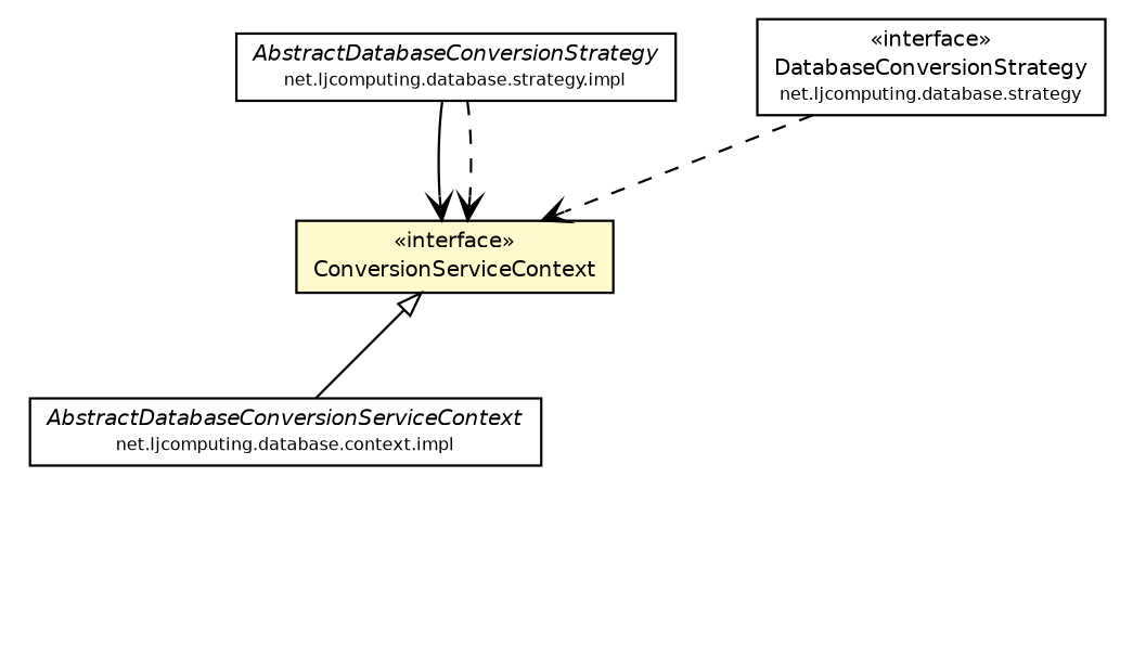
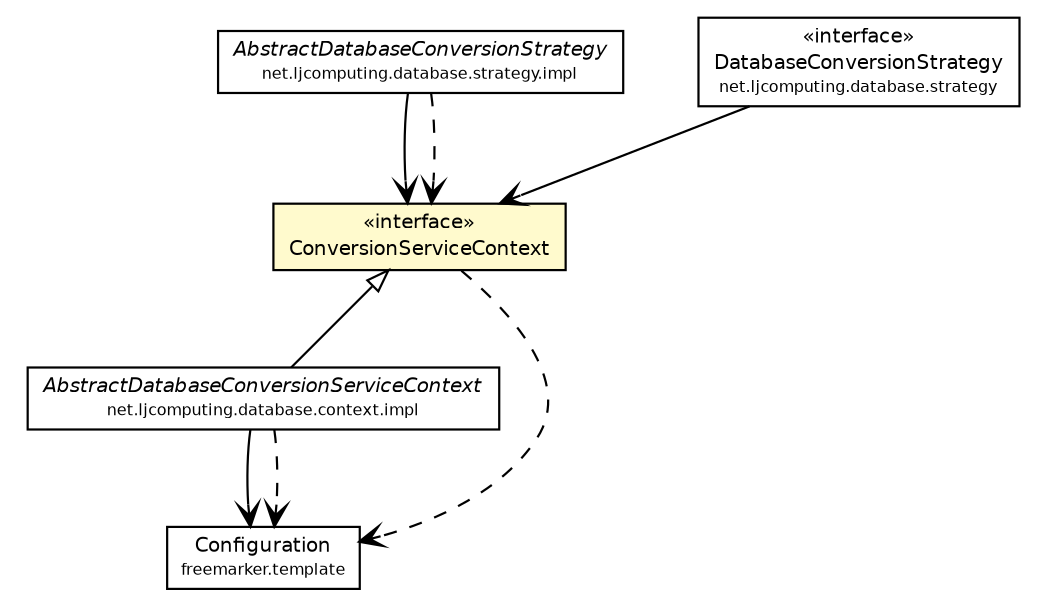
  digraph {
    nodesep=0.25
    ranksep=0.5
    node [fontcolor=black fontname=Helvetica fontsize=9.0 shape=plaintext]
    edge [fontname=Helvetica fontsize=10.0 headport=p labelfontname=Helvetica labelfontsize=10 style=dashed tailport=p arrowhead=open color=black fontcolor=black]
    n1 [label=<<table title="net.ljcomputing.database.context.ConversionServiceContext" border="0" cellborder="1" cellspacing="0" cellpadding="2" port="p" bgcolor="lemonChiffon" href="./ConversionServiceContext.html"> 		<tr><td><table border="0" cellspacing="0" cellpadding="1"> <tr><td align="center" balign="center"> &#171;interface&#187; </td></tr> <tr><td align="center" balign="center"> ConversionServiceContext </td></tr> 		</table></td></tr> 		</table>>]
    n2 [label=<<table title="net.ljcomputing.database.context.impl.AbstractDatabaseConversionServiceContext" border="0" cellborder="1" cellspacing="0" cellpadding="2" port="p" href="./impl/AbstractDatabaseConversionServiceContext.html"> 		<tr><td><table border="0" cellspacing="0" cellpadding="1"> <tr><td align="center" balign="center"><font face="Helvetica-Oblique"> AbstractDatabaseConversionServiceContext </font></td></tr> <tr><td align="center" balign="center"><font point-size="7.0"> net.ljcomputing.database.context.impl </font></td></tr> 		</table></td></tr> 		</table>>]
+   n3 [label=<<table title="freemarker.template.Configuration" border="0" cellborder="1" cellspacing="0" cellpadding="2" port="p"> 		<tr><td><table border="0" cellspacing="0" cellpadding="1"> <tr><td align="center" balign="center"> Configuration </td></tr> <tr><td align="center" balign="center"><font point-size="7.0"> freemarker.template </font></td></tr> 		</table></td></tr> 		</table>>]
    n4 [label=<<table title="net.ljcomputing.database.strategy.impl.AbstractDatabaseConversionStrategy" border="0" cellborder="1" cellspacing="0" cellpadding="2" port="p" href="../strategy/impl/AbstractDatabaseConversionStrategy.html"> 		<tr><td><table border="0" cellspacing="0" cellpadding="1"> <tr><td align="center" balign="center"><font face="Helvetica-Oblique"> AbstractDatabaseConversionStrategy </font></td></tr> <tr><td align="center" balign="center"><font point-size="7.0"> net.ljcomputing.database.strategy.impl </font></td></tr> 		</table></td></tr> 		</table>>]
    n5 [label=<<table title="net.ljcomputing.database.strategy.DatabaseConversionStrategy" border="0" cellborder="1" cellspacing="0" cellpadding="2" port="p" href="../strategy/DatabaseConversionStrategy.html"> 		<tr><td><table border="0" cellspacing="0" cellpadding="1"> <tr><td align="center" balign="center"> &#171;interface&#187; </td></tr> <tr><td align="center" balign="center"> DatabaseConversionStrategy </td></tr> <tr><td align="center" balign="center"><font point-size="7.0"> net.ljcomputing.database.strategy </font></td></tr> 		</table></td></tr> 		</table>>]
    n1 -> n2 [arrowtail=empty dir=back fontsize=10 style=solid arrowhead="" color="" fontcolor=""]
+   n1 -> n3
+   n2 -> n3 [style=""]
+   n2 -> n3
    n4 -> n1 [style=""]
    n4 -> n1
-   n5 -> n1
+   n5 -> n1 [style=solid]
  }
